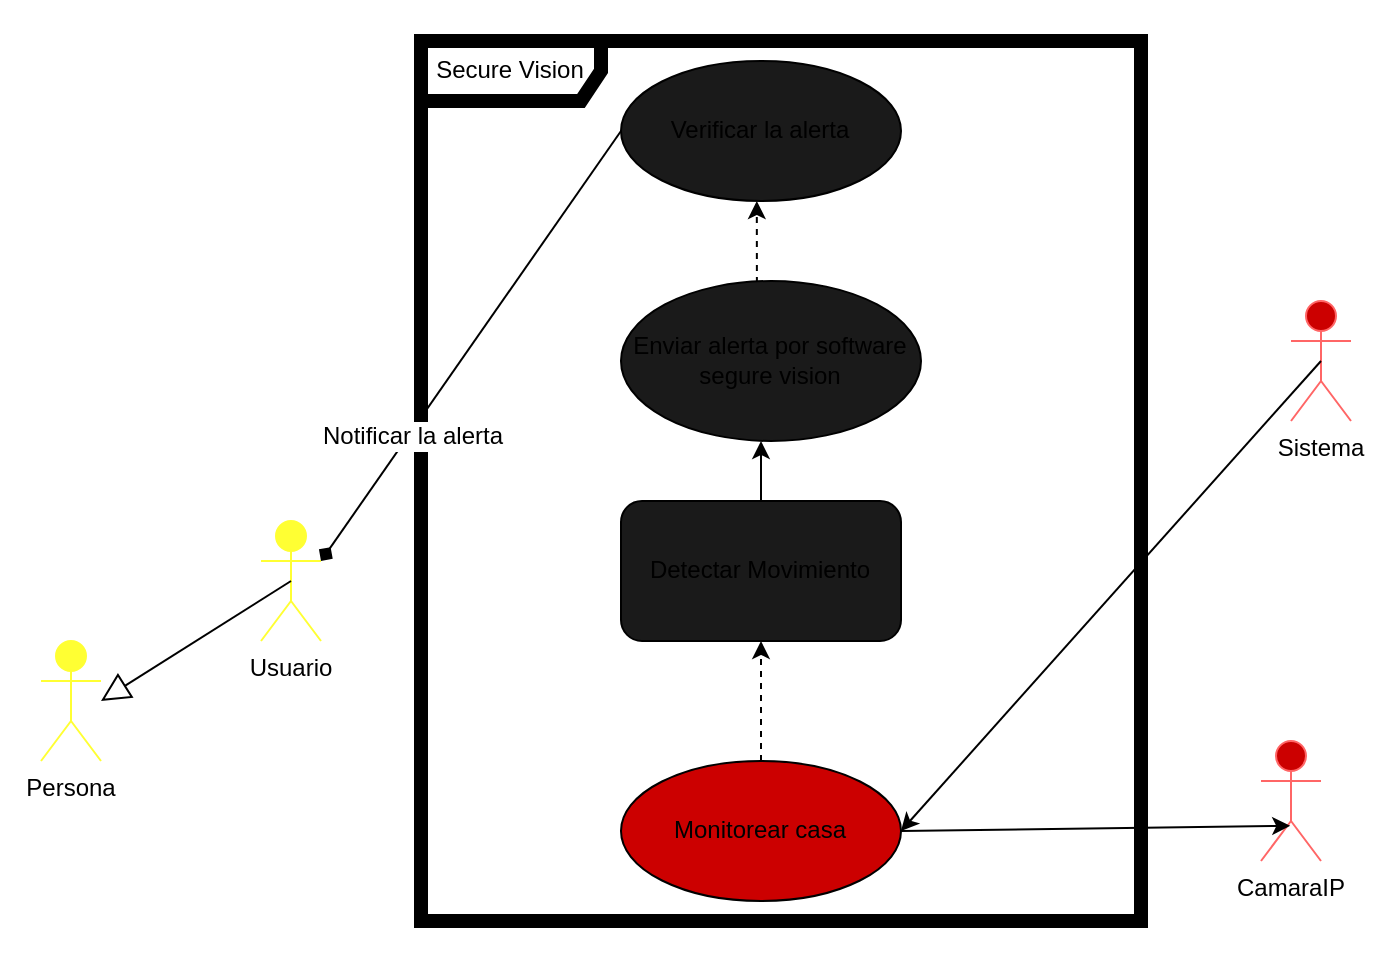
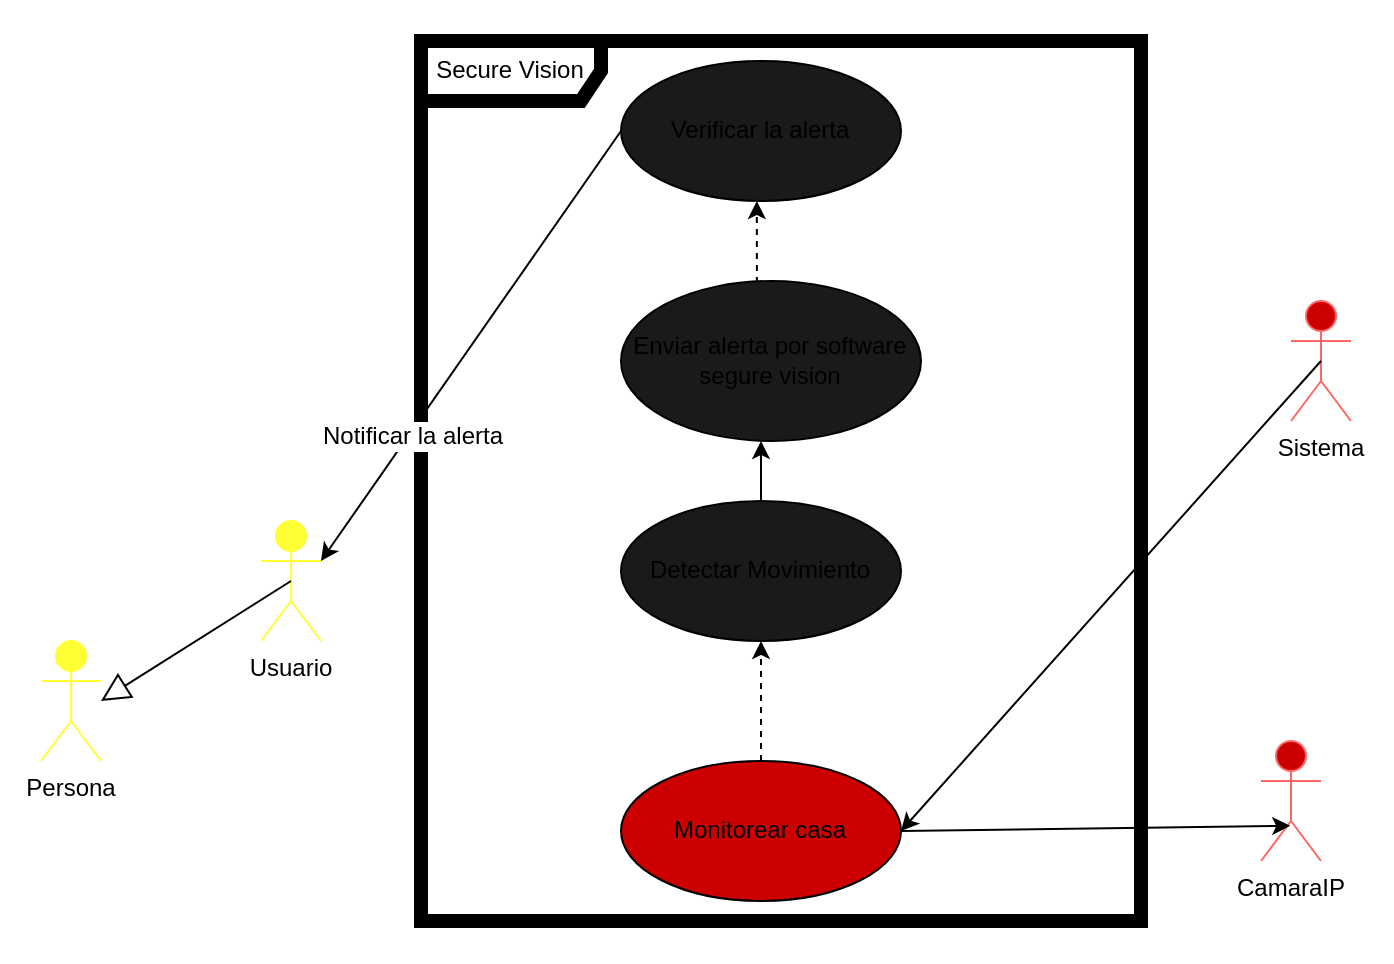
  <mxCell id="0" />
  <mxCell id="1" parent="0" />
  <mxCell id="2" value="Secure Vision" style="shape=umlFrame;whiteSpace=wrap;html=1;strokeWidth=7;width=90;height=30;" parent="1" vertex="1"><mxGeometry x="210" y="20" width="360" height="440" as="geometry" /></mxCell>
  <mxCell id="3" value="Persona" style="shape=umlActor;verticalLabelPosition=bottom;verticalAlign=top;html=1;fillColor=#FFFF33;strokeColor=#FFFF33;" parent="1" vertex="1"><mxGeometry x="20" y="320" width="30" height="60" as="geometry" /></mxCell>
  <mxCell id="4" value="Usuario" style="shape=umlActor;verticalLabelPosition=bottom;verticalAlign=top;html=1;fillColor=#FFFF33;strokeColor=#FFFF33;" parent="1" vertex="1"><mxGeometry x="130" y="260" width="30" height="60" as="geometry" /></mxCell>
  <mxCell id="5" value="Sistema" style="shape=umlActor;verticalLabelPosition=bottom;verticalAlign=top;html=1;fillColor=#CC0000;strokeColor=#FF6666;" parent="1" vertex="1"><mxGeometry x="645" y="150" width="30" height="60" as="geometry" /></mxCell>
  <mxCell id="6" value="CamaraIP&lt;br&gt;" style="shape=umlActor;verticalLabelPosition=bottom;verticalAlign=top;html=1;fillColor=#CC0000;strokeColor=#FF6666;" parent="1" vertex="1"><mxGeometry x="630" y="370" width="30" height="60" as="geometry" /></mxCell>
  <mxCell id="7" style="edgeStyle=none;html=1;exitX=0.453;exitY=0.013;exitDx=0;exitDy=0;entryX=0.485;entryY=1;entryDx=0;entryDy=0;fontFamily=Helvetica;fontSize=12;fontColor=default;endArrow=classic;endFill=1;exitPerimeter=0;entryPerimeter=0;dashed=1;" parent="1" source="8" target="14" edge="1"><mxGeometry relative="1" as="geometry" /></mxCell>
  <mxCell id="8" value="Enviar alerta por software segure vision" style="ellipse;whiteSpace=wrap;html=1;fillColor=#1A1A1A;" parent="1" vertex="1"><mxGeometry x="310" y="140" width="150" height="80" as="geometry" /></mxCell>
  <mxCell id="9" style="edgeStyle=none;html=1;exitX=0.5;exitY=0;exitDx=0;exitDy=0;fontFamily=Helvetica;fontSize=12;fontColor=default;endArrow=classic;endFill=1;" parent="1" source="10" edge="1"><mxGeometry relative="1" as="geometry"><mxPoint x="380" y="220" as="targetPoint" /></mxGeometry></mxCell>
- <mxCell id="10" value="Detectar Movimiento" style="whiteSpace=wrap;html=1;fillColor=#1A1A1A;rounded=1;" parent="1" vertex="1"><mxGeometry x="310" y="250" width="140" height="70" as="geometry" /></mxCell>
+ <mxCell id="10" value="Detectar Movimiento" style="ellipse;whiteSpace=wrap;html=1;fillColor=#1A1A1A;" parent="1" vertex="1"><mxGeometry x="310" y="250" width="140" height="70" as="geometry" /></mxCell>
  <mxCell id="11" style="edgeStyle=none;html=1;exitX=0.5;exitY=0;exitDx=0;exitDy=0;entryX=0.5;entryY=1;entryDx=0;entryDy=0;fontFamily=Helvetica;fontSize=12;fontColor=default;endArrow=classic;endFill=1;dashed=1;" parent="1" source="12" target="10" edge="1"><mxGeometry relative="1" as="geometry" /></mxCell>
  <mxCell id="12" value="Monitorear casa" style="ellipse;whiteSpace=wrap;html=1;fillColor=#cc0000;" parent="1" vertex="1"><mxGeometry x="310" y="380" width="140" height="70" as="geometry" /></mxCell>
  <mxCell id="13" value="" style="endArrow=block;endFill=0;endSize=12;html=1;fontFamily=Helvetica;fontSize=12;fontColor=default;exitX=0.5;exitY=0.5;exitDx=0;exitDy=0;exitPerimeter=0;" parent="1" source="4" edge="1"><mxGeometry width="160" relative="1" as="geometry"><mxPoint x="90" y="500" as="sourcePoint" /><mxPoint x="50" y="350" as="targetPoint" /></mxGeometry></mxCell>
  <mxCell id="14" value="Verificar la alerta" style="ellipse;whiteSpace=wrap;html=1;fillColor=#1A1A1A;" parent="1" vertex="1"><mxGeometry x="310" y="30" width="140" height="70" as="geometry" /></mxCell>
- <mxCell id="15" style="edgeStyle=none;html=1;exitX=0;exitY=0.5;exitDx=0;exitDy=0;entryX=1;entryY=0.333;entryDx=0;entryDy=0;entryPerimeter=0;fontFamily=Helvetica;fontSize=12;fontColor=default;endArrow=diamond;endFill=1;" parent="1" source="14" target="4" edge="1"><mxGeometry relative="1" as="geometry" /></mxCell>
+ <mxCell id="15" style="edgeStyle=none;html=1;exitX=0;exitY=0.5;exitDx=0;exitDy=0;entryX=1;entryY=0.333;entryDx=0;entryDy=0;entryPerimeter=0;fontFamily=Helvetica;fontSize=12;fontColor=default;endArrow=classic;endFill=1;" parent="1" source="14" target="4" edge="1"><mxGeometry relative="1" as="geometry" /></mxCell>
  <mxCell id="16" value="Notificar la alerta" style="edgeLabel;html=1;align=center;verticalAlign=middle;resizable=0;points=[];fontSize=12;fontFamily=Helvetica;fontColor=default;" parent="15" vertex="1" connectable="0"><mxGeometry x="0.412" y="2" relative="1" as="geometry"><mxPoint as="offset" /></mxGeometry></mxCell>
  <mxCell id="17" style="edgeStyle=none;html=1;exitX=1;exitY=0.5;exitDx=0;exitDy=0;entryX=0.487;entryY=0.707;entryDx=0;entryDy=0;entryPerimeter=0;fontFamily=Helvetica;fontSize=12;fontColor=default;endArrow=classic;endFill=1;" parent="1" source="12" target="6" edge="1"><mxGeometry relative="1" as="geometry" /></mxCell>
  <mxCell id="18" style="edgeStyle=none;html=1;exitX=0.5;exitY=0.5;exitDx=0;exitDy=0;exitPerimeter=0;entryX=1;entryY=0.5;entryDx=0;entryDy=0;" parent="1" source="5" target="12" edge="1"><mxGeometry relative="1" as="geometry" /></mxCell>
